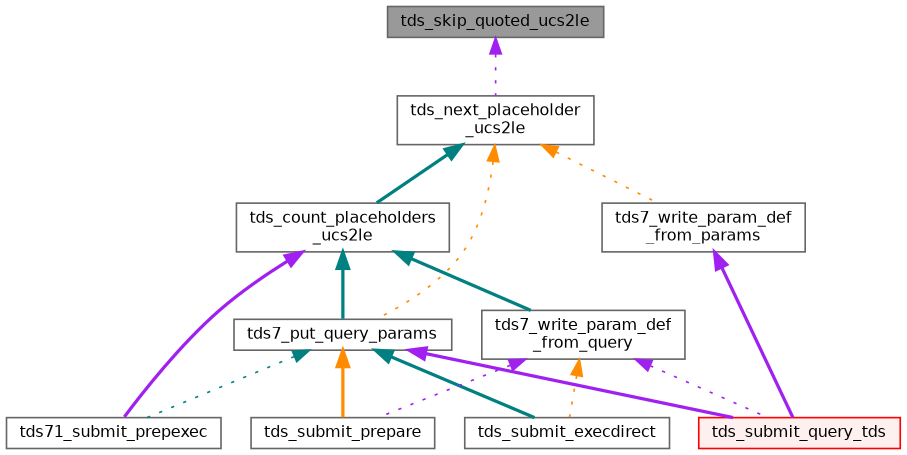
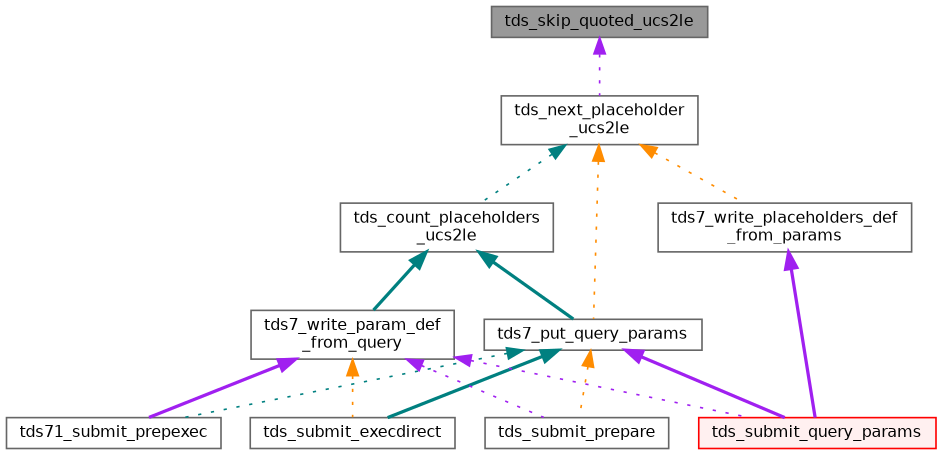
  digraph {
    rankdir=TB
    node [color=grey40 fillcolor=white fontname=Helvetica fontsize=10 shape=box style=filled]
    edge [color=purple dir=back fontname=Helvetica fontsize=10 labelfontname=Helvetica labelfontsize=10 style=dotted]
    n1 [color=gray40 fillcolor=grey60 fontcolor=black height=0.2 label=tds_skip_quoted_ucs2le width=0.4]
    n2 [height=0.2 label="tds_next_placeholder\l_ucs2le" width=0.4]
    n3 [height=0.2 label=tds7_put_query_params width=0.4]
-   n4 [height=0.2 label="tds7_write_param_def\l_from_params" width=0.4]
+   n4 [height=0.2 label="tds7_write_placeholders_def\l_from_params" width=0.4]
    n5 [height=0.2 label="tds_count_placeholders\l_ucs2le" width=0.4]
    n6 [height=0.2 label=tds71_submit_prepexec width=0.4]
    n7 [height=0.2 label=tds_submit_execdirect width=0.4]
    n8 [height=0.2 label=tds_submit_prepare width=0.4]
-   n9 [color=red fillcolor="#FFF0F0" height=0.2 label=tds_submit_query_tds width=0.4]
+   n9 [color=red fillcolor="#FFF0F0" height=0.2 label=tds_submit_query_params width=0.4]
    n10 [height=0.2 label="tds7_write_param_def\l_from_query" width=0.4]
    n1 -> n2
    n2 -> n3 [color=darkorange]
    n2 -> n4 [color=darkorange]
-   n2 -> n5 [color=teal style=bold]
+   n2 -> n5 [color=teal]
    n3 -> n6 [color=teal]
    n3 -> n7 [color=teal style=bold]
-   n3 -> n8 [color=darkorange style=bold]
+   n3 -> n8 [color=darkorange]
    n3 -> n9 [style=bold]
    n4 -> n9 [style=bold]
    n5 -> n3 [color=teal style=bold]
    n5 -> n10 [color=teal style=bold]
-   n5 -> n6 [style=bold]
+   n10 -> n6 [style=bold]
    n10 -> n7 [color=darkorange]
    n10 -> n8
    n10 -> n9
  }
